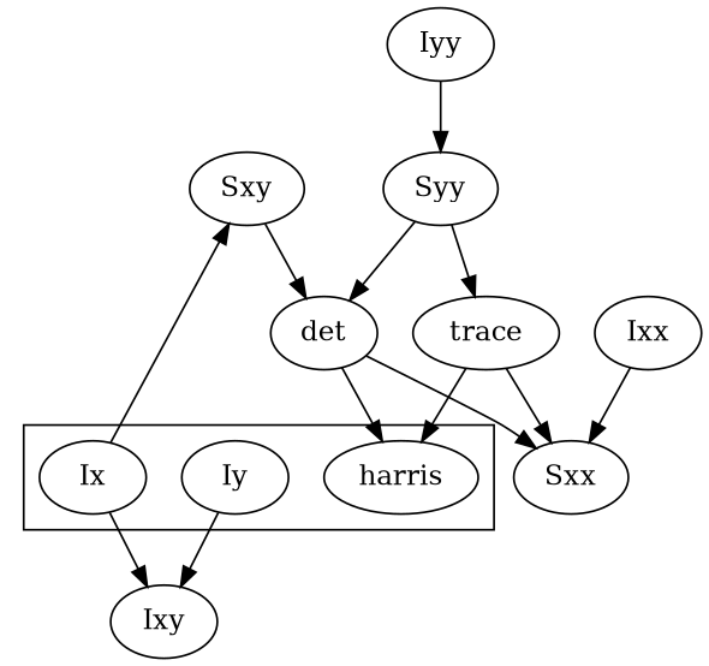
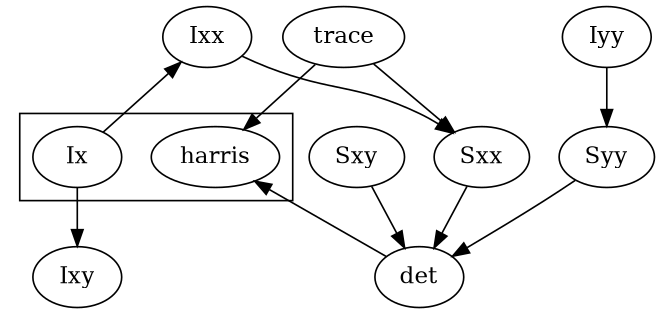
  digraph {
-   Iy [height=0.51389 width=0.75]
    Ix [height=0.51389 width=0.75]
    harris [height=0.51389 width=1.0833]
    Ixy [height=0.51389 width=0.75]
    Ixx [height=0.51389 width=0.75]
    Iyy [height=0.51389 width=0.75]
    Syy [height=0.51389 width=0.80556]
    Sxx [height=0.51389 width=0.80556]
    Sxy [height=0.51389 width=0.80556]
    det [height=0.51389 width=0.75]
    trace [height=0.51389 width=1.0278]
    subgraph cluster_1 {
-     Iy
      Ix
      harris
    }
-   Iy -> Ixy
    Ix -> Ixy
-   Ix -> Sxy
+   Ix -> Ixx
    Ixx -> Sxx
    Iyy -> Syy
    Syy -> det
-   Syy -> trace
-   det -> Sxx
+   Sxx -> det
    Sxy -> det
    det -> harris
    trace -> harris
    trace -> Sxx
  }
